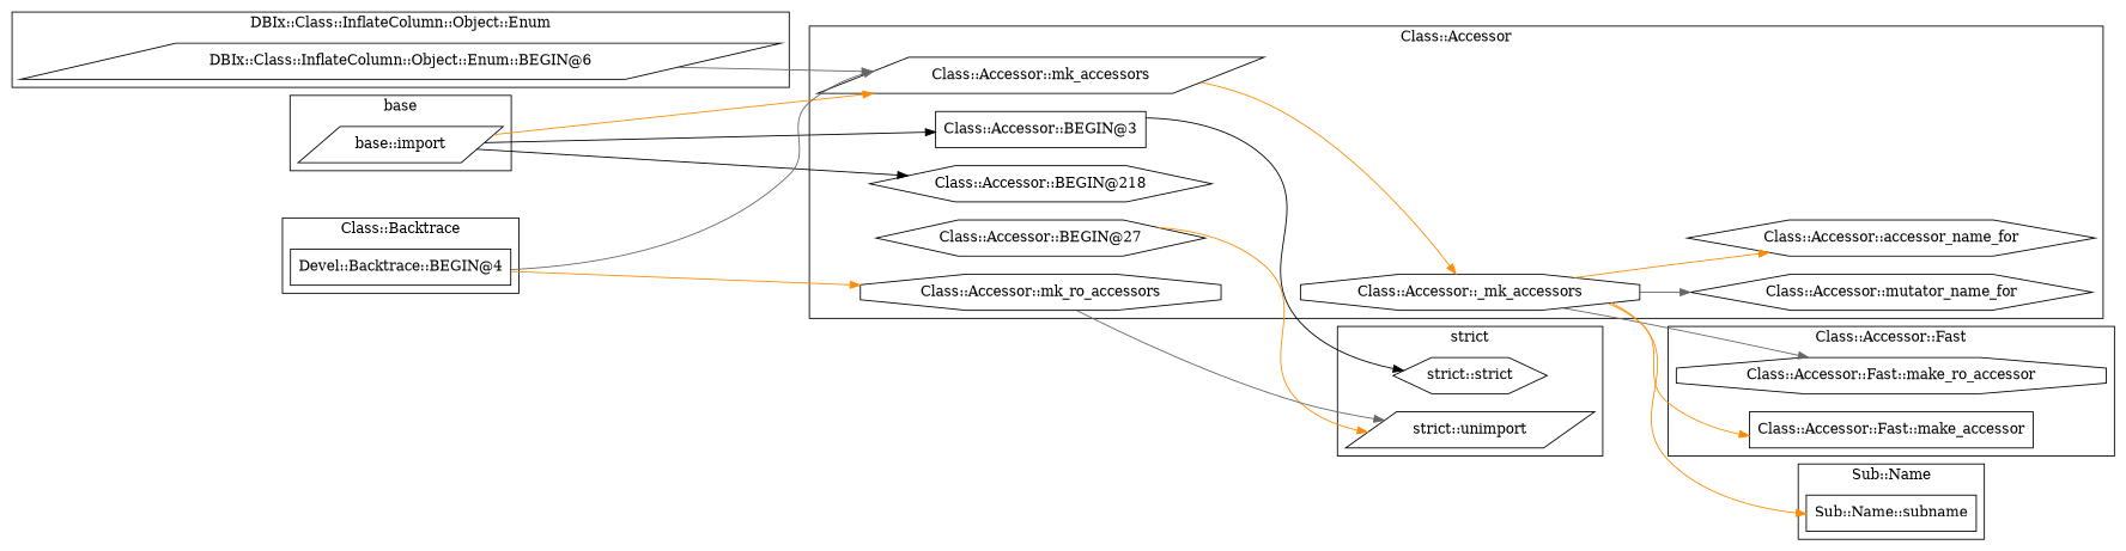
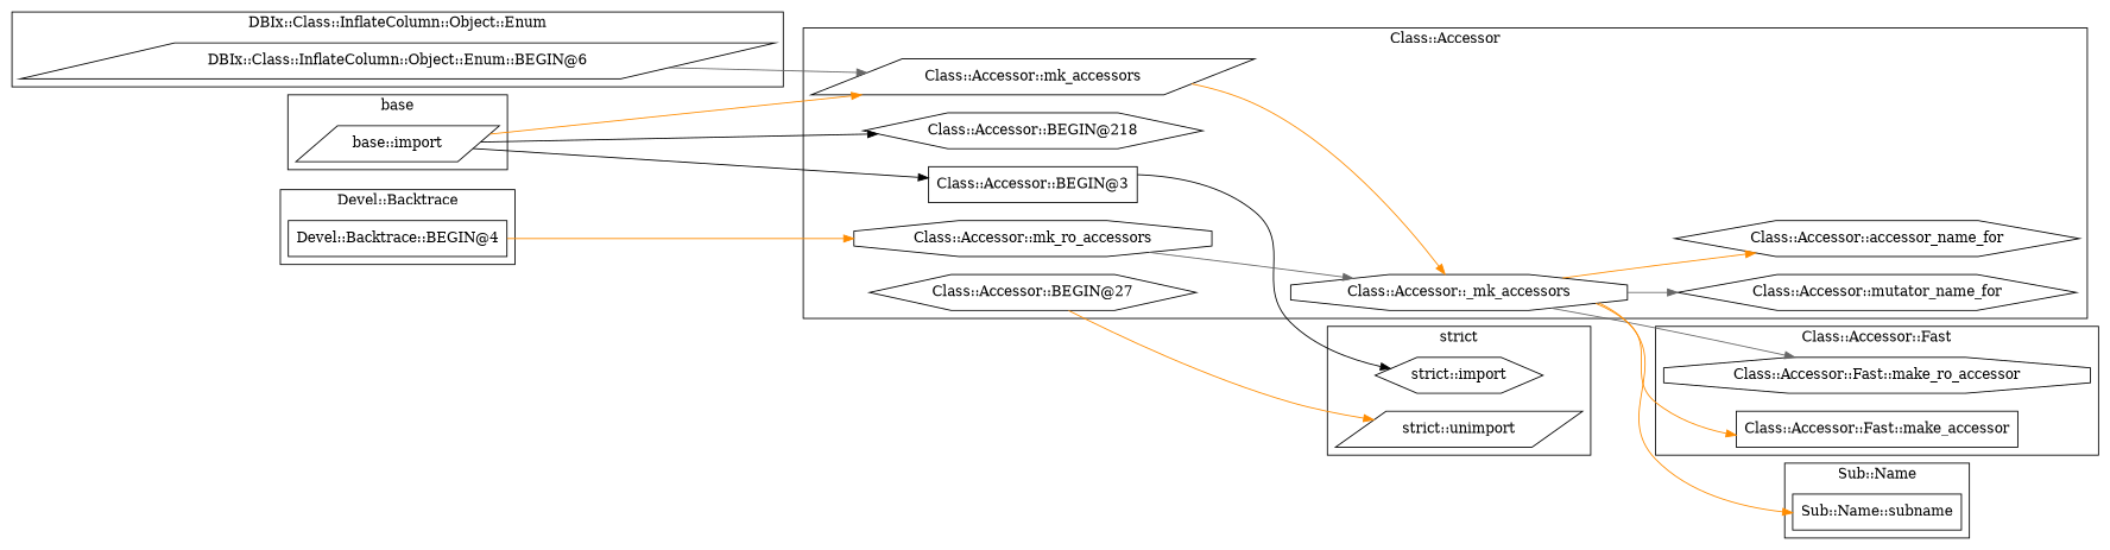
  digraph {
    rankdir=LR
    node [shape=hexagon]
    edge [color=darkorange]
    "Class::Accessor::Fast::make_ro_accessor" [shape=octagon]
    "Class::Accessor::Fast::make_accessor" [shape=box]
    "DBIx::Class::InflateColumn::Object::Enum::BEGIN@6" [shape=parallelogram]
    "base::import" [shape=parallelogram]
    "Sub::Name::subname" [shape=box]
-   "strict::import" [label="strict::strict"]
+   "strict::import"
    "strict::unimport" [shape=parallelogram]
    "Class::Accessor::BEGIN@27"
    "Class::Accessor::BEGIN@218"
    "Class::Accessor::mk_accessors" [shape=parallelogram]
    "Class::Accessor::mutator_name_for"
    "Class::Accessor::BEGIN@3" [shape=box]
    "Class::Accessor::accessor_name_for"
    "Class::Accessor::mk_ro_accessors" [shape=octagon]
    "Class::Accessor::_mk_accessors" [shape=octagon]
    "Devel::Backtrace::BEGIN@4" [shape=box]
    subgraph cluster_1 {
      label="Class::Accessor::Fast"
      "Class::Accessor::Fast::make_ro_accessor"
      "Class::Accessor::Fast::make_accessor"
    }
    subgraph cluster_2 {
      label="DBIx::Class::InflateColumn::Object::Enum"
      "DBIx::Class::InflateColumn::Object::Enum::BEGIN@6"
    }
    subgraph cluster_3 {
      label=base
      "base::import"
    }
    subgraph cluster_4 {
      label="Sub::Name"
      "Sub::Name::subname"
    }
    subgraph cluster_5 {
      label="strict"
      "strict::import"
      "strict::unimport"
    }
    subgraph cluster_6 {
      label="Class::Accessor"
      "Class::Accessor::BEGIN@27"
      "Class::Accessor::BEGIN@218"
      "Class::Accessor::mk_accessors"
      "Class::Accessor::mutator_name_for"
      "Class::Accessor::BEGIN@3"
      "Class::Accessor::accessor_name_for"
      "Class::Accessor::mk_ro_accessors"
      "Class::Accessor::_mk_accessors"
    }
    subgraph cluster_7 {
-     label="Class::Backtrace"
+     label="Devel::Backtrace"
      "Devel::Backtrace::BEGIN@4"
    }
    "DBIx::Class::InflateColumn::Object::Enum::BEGIN@6" -> "Class::Accessor::mk_accessors" [color=gray40]
    "base::import" -> "Class::Accessor::BEGIN@218" [color=black]
    "base::import" -> "Class::Accessor::mk_accessors"
    "base::import" -> "Class::Accessor::BEGIN@3" [color=black]
    "Class::Accessor::BEGIN@27" -> "strict::unimport"
    "Class::Accessor::mk_accessors" -> "Class::Accessor::_mk_accessors"
    "Class::Accessor::BEGIN@3" -> "strict::import" [color=black]
-   "Class::Accessor::mk_ro_accessors" -> "strict::unimport" [color=gray40]
+   "Class::Accessor::mk_ro_accessors" -> "Class::Accessor::_mk_accessors" [color=gray40]
    "Class::Accessor::_mk_accessors" -> "Class::Accessor::Fast::make_ro_accessor" [color=gray40]
    "Class::Accessor::_mk_accessors" -> "Class::Accessor::Fast::make_accessor"
    "Class::Accessor::_mk_accessors" -> "Sub::Name::subname"
    "Class::Accessor::_mk_accessors" -> "Class::Accessor::mutator_name_for" [color=gray40]
    "Class::Accessor::_mk_accessors" -> "Class::Accessor::accessor_name_for"
-   "Devel::Backtrace::BEGIN@4" -> "Class::Accessor::mk_accessors" [color=gray40]
    "Devel::Backtrace::BEGIN@4" -> "Class::Accessor::mk_ro_accessors"
  }
